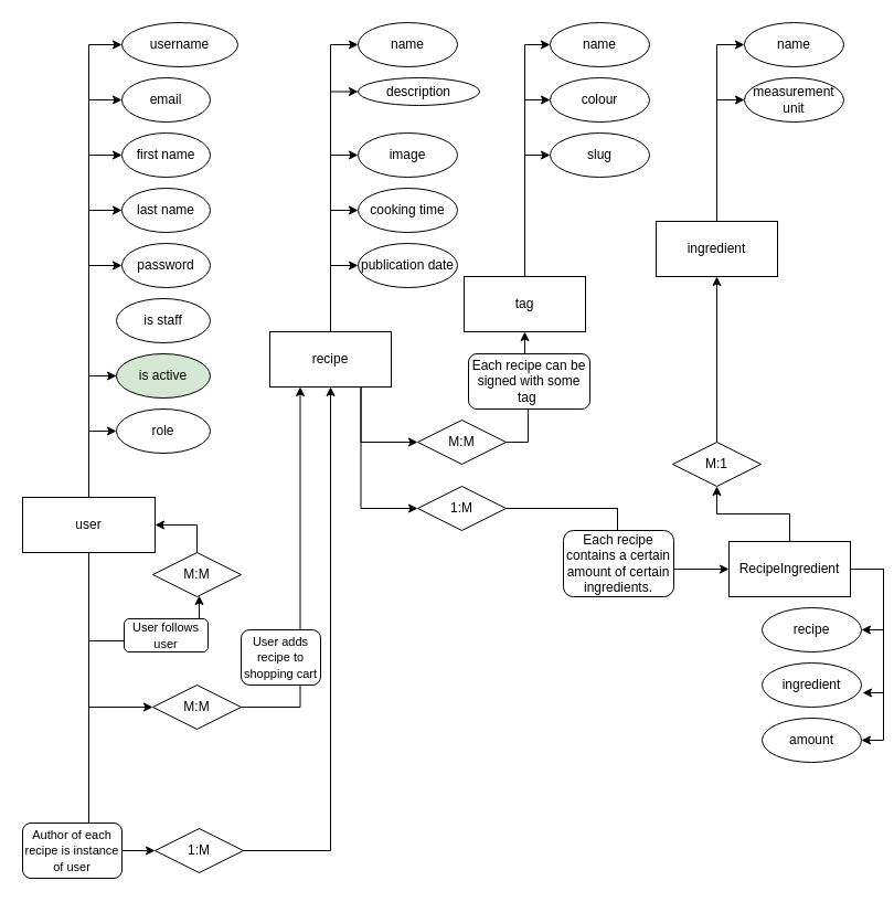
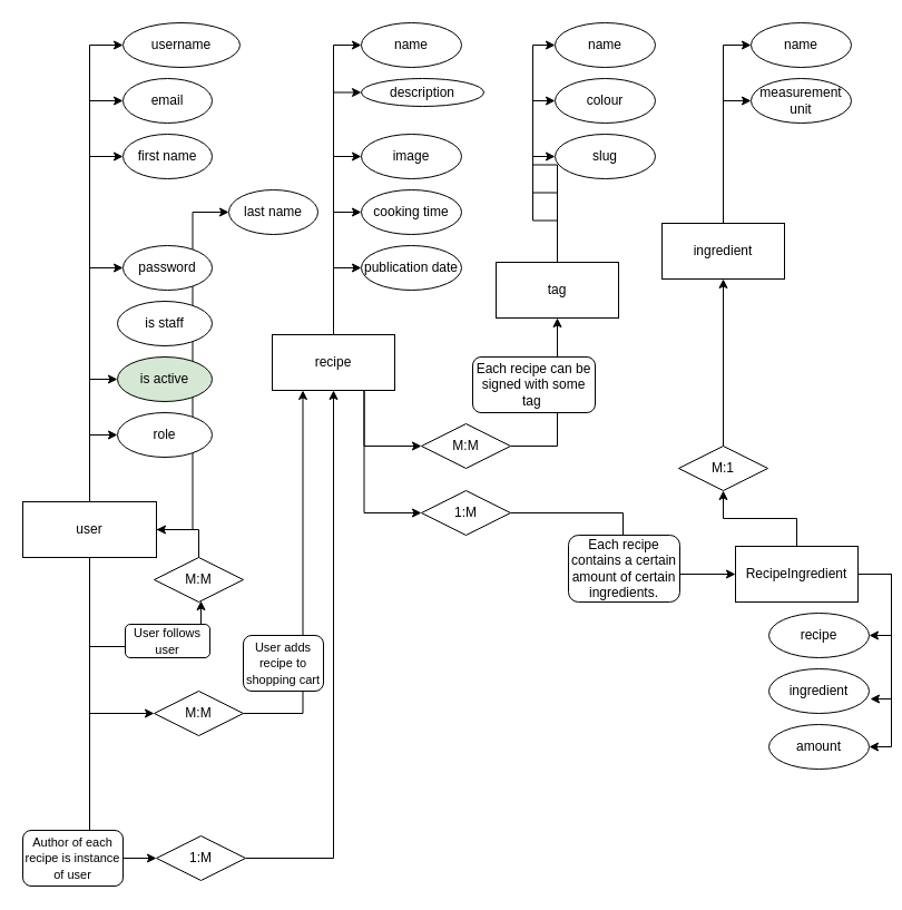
  <mxCell id="0" />
  <mxCell id="1" parent="0" />
  <mxCell id="2" value="" style="edgeStyle=orthogonalEdgeStyle;rounded=0;orthogonalLoop=1;jettySize=auto;html=1;entryX=0;entryY=0.5;entryDx=0;entryDy=0;" edge="1" parent="1" source="12" target="17"><mxGeometry relative="1" as="geometry" /></mxCell>
  <mxCell id="3" style="edgeStyle=orthogonalEdgeStyle;rounded=0;orthogonalLoop=1;jettySize=auto;html=1;entryX=0;entryY=0.5;entryDx=0;entryDy=0;" edge="1" parent="1" source="12" target="16"><mxGeometry relative="1" as="geometry" /></mxCell>
  <mxCell id="4" style="edgeStyle=orthogonalEdgeStyle;rounded=0;orthogonalLoop=1;jettySize=auto;html=1;exitX=0.5;exitY=0;exitDx=0;exitDy=0;entryX=0;entryY=0.5;entryDx=0;entryDy=0;" edge="1" parent="1" source="12" target="15"><mxGeometry relative="1" as="geometry" /></mxCell>
  <mxCell id="5" style="edgeStyle=orthogonalEdgeStyle;rounded=0;orthogonalLoop=1;jettySize=auto;html=1;exitX=0.5;exitY=0;exitDx=0;exitDy=0;entryX=0;entryY=0.5;entryDx=0;entryDy=0;" edge="1" parent="1" source="12" target="13"><mxGeometry relative="1" as="geometry" /></mxCell>
  <mxCell id="6" style="edgeStyle=orthogonalEdgeStyle;rounded=0;orthogonalLoop=1;jettySize=auto;html=1;exitX=0.5;exitY=0;exitDx=0;exitDy=0;entryX=0;entryY=0.5;entryDx=0;entryDy=0;" edge="1" parent="1" source="12" target="14"><mxGeometry relative="1" as="geometry" /></mxCell>
  <mxCell id="7" style="edgeStyle=orthogonalEdgeStyle;rounded=0;orthogonalLoop=1;jettySize=auto;html=1;exitX=0.5;exitY=0;exitDx=0;exitDy=0;entryX=0;entryY=0.5;entryDx=0;entryDy=0;" edge="1" parent="1" source="12" target="20"><mxGeometry relative="1" as="geometry" /></mxCell>
  <mxCell id="8" style="edgeStyle=orthogonalEdgeStyle;rounded=0;orthogonalLoop=1;jettySize=auto;html=1;exitX=0.5;exitY=0;exitDx=0;exitDy=0;entryX=0;entryY=0.5;entryDx=0;entryDy=0;" edge="1" parent="1" source="12" target="19"><mxGeometry relative="1" as="geometry" /></mxCell>
  <mxCell id="9" style="edgeStyle=orthogonalEdgeStyle;rounded=0;orthogonalLoop=1;jettySize=auto;html=1;exitX=0.5;exitY=1;exitDx=0;exitDy=0;entryX=0;entryY=0.5;entryDx=0;entryDy=0;" edge="1" parent="1" source="12" target="61"><mxGeometry relative="1" as="geometry" /></mxCell>
  <mxCell id="10" style="edgeStyle=orthogonalEdgeStyle;rounded=0;orthogonalLoop=1;jettySize=auto;html=1;exitX=0.5;exitY=1;exitDx=0;exitDy=0;" edge="1" parent="1" source="12" target="63"><mxGeometry relative="1" as="geometry"><Array as="points"><mxPoint x="80" y="580" /><mxPoint x="180" y="580" /></Array></mxGeometry></mxCell>
  <mxCell id="11" style="edgeStyle=orthogonalEdgeStyle;rounded=0;orthogonalLoop=1;jettySize=auto;html=1;exitX=0.5;exitY=1;exitDx=0;exitDy=0;entryX=0;entryY=0.5;entryDx=0;entryDy=0;" edge="1" parent="1" source="12" target="67"><mxGeometry relative="1" as="geometry" /></mxCell>
  <mxCell id="12" value="user" style="rounded=0;whiteSpace=wrap;html=1;" vertex="1" parent="1"><mxGeometry x="20" y="450" width="120" height="50" as="geometry" /></mxCell>
  <mxCell id="13" value="email" style="ellipse;whiteSpace=wrap;html=1;" vertex="1" parent="1"><mxGeometry x="110" y="70" width="80" height="40" as="geometry" /></mxCell>
  <mxCell id="14" value="username" style="ellipse;whiteSpace=wrap;html=1;" vertex="1" parent="1"><mxGeometry x="110" y="20" width="105" height="40" as="geometry" /></mxCell>
  <mxCell id="15" value="first name" style="ellipse;whiteSpace=wrap;html=1;" vertex="1" parent="1"><mxGeometry x="110" y="120" width="80" height="40" as="geometry" /></mxCell>
- <mxCell id="16" value="last name" style="ellipse;whiteSpace=wrap;html=1;" vertex="1" parent="1"><mxGeometry x="110" y="170" width="80" height="40" as="geometry" /></mxCell>
+ <mxCell id="16" value="last name" style="ellipse;whiteSpace=wrap;html=1;" vertex="1" parent="1"><mxGeometry x="205" y="170" width="80" height="40" as="geometry" /></mxCell>
  <mxCell id="17" value="password" style="ellipse;whiteSpace=wrap;html=1;" vertex="1" parent="1"><mxGeometry x="110" y="220" width="80" height="40" as="geometry" /></mxCell>
  <mxCell id="18" value="is staff" style="ellipse;whiteSpace=wrap;html=1;" vertex="1" parent="1"><mxGeometry x="105" y="270" width="85" height="40" as="geometry" /></mxCell>
  <mxCell id="19" value="is active" style="ellipse;whiteSpace=wrap;html=1;fillColor=#d5e8d4;" vertex="1" parent="1"><mxGeometry x="105" y="320" width="85" height="40" as="geometry" /></mxCell>
  <mxCell id="20" value="role" style="ellipse;whiteSpace=wrap;html=1;" vertex="1" parent="1"><mxGeometry x="105" y="370" width="85" height="40" as="geometry" /></mxCell>
  <mxCell id="21" style="edgeStyle=orthogonalEdgeStyle;rounded=0;orthogonalLoop=1;jettySize=auto;html=1;exitX=0.5;exitY=0;exitDx=0;exitDy=0;entryX=0;entryY=0.5;entryDx=0;entryDy=0;" edge="1" parent="1" source="28" target="33"><mxGeometry relative="1" as="geometry" /></mxCell>
  <mxCell id="22" style="edgeStyle=orthogonalEdgeStyle;rounded=0;orthogonalLoop=1;jettySize=auto;html=1;exitX=0.5;exitY=0;exitDx=0;exitDy=0;entryX=0;entryY=0.5;entryDx=0;entryDy=0;" edge="1" parent="1" source="28" target="32"><mxGeometry relative="1" as="geometry" /></mxCell>
  <mxCell id="23" style="edgeStyle=orthogonalEdgeStyle;rounded=0;orthogonalLoop=1;jettySize=auto;html=1;exitX=0.5;exitY=0;exitDx=0;exitDy=0;entryX=0;entryY=0.5;entryDx=0;entryDy=0;" edge="1" parent="1" source="28" target="31"><mxGeometry relative="1" as="geometry" /></mxCell>
  <mxCell id="24" style="edgeStyle=orthogonalEdgeStyle;rounded=0;orthogonalLoop=1;jettySize=auto;html=1;exitX=0.5;exitY=0;exitDx=0;exitDy=0;entryX=0;entryY=0.5;entryDx=0;entryDy=0;" edge="1" parent="1" source="28" target="30"><mxGeometry relative="1" as="geometry" /></mxCell>
  <mxCell id="25" style="edgeStyle=orthogonalEdgeStyle;rounded=0;orthogonalLoop=1;jettySize=auto;html=1;exitX=0.5;exitY=0;exitDx=0;exitDy=0;entryX=0;entryY=0.5;entryDx=0;entryDy=0;" edge="1" parent="1" source="28" target="29"><mxGeometry relative="1" as="geometry" /></mxCell>
  <mxCell id="26" style="edgeStyle=orthogonalEdgeStyle;rounded=0;orthogonalLoop=1;jettySize=auto;html=1;exitX=0.75;exitY=1;exitDx=0;exitDy=0;entryX=0;entryY=0.5;entryDx=0;entryDy=0;" edge="1" parent="1" source="28" target="49"><mxGeometry relative="1" as="geometry" /></mxCell>
  <mxCell id="27" style="edgeStyle=orthogonalEdgeStyle;rounded=0;orthogonalLoop=1;jettySize=auto;html=1;exitX=0.75;exitY=1;exitDx=0;exitDy=0;entryX=0;entryY=0.5;entryDx=0;entryDy=0;" edge="1" parent="1" source="28" target="47"><mxGeometry relative="1" as="geometry" /></mxCell>
  <mxCell id="28" value="recipe" style="rounded=0;whiteSpace=wrap;html=1;" vertex="1" parent="1"><mxGeometry x="244" y="300" width="110" height="50" as="geometry" /></mxCell>
  <mxCell id="29" value="name" style="ellipse;whiteSpace=wrap;html=1;" vertex="1" parent="1"><mxGeometry x="324" y="20" width="90" height="40" as="geometry" /></mxCell>
  <mxCell id="30" value="description" style="ellipse;whiteSpace=wrap;html=1;" vertex="1" parent="1"><mxGeometry x="324" y="70" width="110" height="25" as="geometry" /></mxCell>
  <mxCell id="31" value="image" style="ellipse;whiteSpace=wrap;html=1;" vertex="1" parent="1"><mxGeometry x="324" y="120" width="90" height="40" as="geometry" /></mxCell>
  <mxCell id="32" value="cooking time" style="ellipse;whiteSpace=wrap;html=1;" vertex="1" parent="1"><mxGeometry x="324" y="170" width="90" height="40" as="geometry" /></mxCell>
  <mxCell id="33" value="publication date" style="ellipse;whiteSpace=wrap;html=1;" vertex="1" parent="1"><mxGeometry x="324" y="220" width="90" height="40" as="geometry" /></mxCell>
  <mxCell id="34" style="edgeStyle=orthogonalEdgeStyle;rounded=0;orthogonalLoop=1;jettySize=auto;html=1;exitX=0.5;exitY=0;exitDx=0;exitDy=0;entryX=0;entryY=0.5;entryDx=0;entryDy=0;" edge="1" parent="1" source="36" target="38"><mxGeometry relative="1" as="geometry" /></mxCell>
  <mxCell id="35" style="edgeStyle=orthogonalEdgeStyle;rounded=0;orthogonalLoop=1;jettySize=auto;html=1;exitX=0.5;exitY=0;exitDx=0;exitDy=0;entryX=0;entryY=0.5;entryDx=0;entryDy=0;" edge="1" parent="1" source="36" target="37"><mxGeometry relative="1" as="geometry" /></mxCell>
  <mxCell id="36" value="ingredient" style="rounded=0;whiteSpace=wrap;html=1;" vertex="1" parent="1"><mxGeometry x="594" y="200" width="110" height="50" as="geometry" /></mxCell>
  <mxCell id="37" value="name" style="ellipse;whiteSpace=wrap;html=1;" vertex="1" parent="1"><mxGeometry x="674" y="20" width="90" height="40" as="geometry" /></mxCell>
  <mxCell id="38" value="measurement unit" style="ellipse;whiteSpace=wrap;html=1;" vertex="1" parent="1"><mxGeometry x="674" y="70" width="90" height="40" as="geometry" /></mxCell>
  <mxCell id="39" style="edgeStyle=orthogonalEdgeStyle;rounded=0;orthogonalLoop=1;jettySize=auto;html=1;exitX=0.5;exitY=0;exitDx=0;exitDy=0;entryX=0;entryY=0.5;entryDx=0;entryDy=0;" edge="1" parent="1" source="42" target="45"><mxGeometry relative="1" as="geometry" /></mxCell>
  <mxCell id="40" style="edgeStyle=orthogonalEdgeStyle;rounded=0;orthogonalLoop=1;jettySize=auto;html=1;exitX=0.5;exitY=0;exitDx=0;exitDy=0;entryX=0;entryY=0.5;entryDx=0;entryDy=0;" edge="1" parent="1" source="42" target="44"><mxGeometry relative="1" as="geometry" /></mxCell>
  <mxCell id="41" style="edgeStyle=orthogonalEdgeStyle;rounded=0;orthogonalLoop=1;jettySize=auto;html=1;exitX=0.5;exitY=0;exitDx=0;exitDy=0;entryX=0;entryY=0.5;entryDx=0;entryDy=0;" edge="1" parent="1" source="42" target="43"><mxGeometry relative="1" as="geometry" /></mxCell>
- <mxCell id="42" value="tag" style="rounded=0;whiteSpace=wrap;html=1;" vertex="1" parent="1"><mxGeometry x="420" y="250" width="110" height="50" as="geometry" /></mxCell>
+ <mxCell id="42" value="tag" style="rounded=0;whiteSpace=wrap;html=1;" vertex="1" parent="1"><mxGeometry x="445" y="235" width="110" height="50" as="geometry" /></mxCell>
  <mxCell id="43" value="name" style="ellipse;whiteSpace=wrap;html=1;" vertex="1" parent="1"><mxGeometry x="498" y="20" width="90" height="40" as="geometry" /></mxCell>
  <mxCell id="44" value="colour" style="ellipse;whiteSpace=wrap;html=1;" vertex="1" parent="1"><mxGeometry x="498" y="70" width="90" height="40" as="geometry" /></mxCell>
  <mxCell id="45" value="slug" style="ellipse;whiteSpace=wrap;html=1;" vertex="1" parent="1"><mxGeometry x="498" y="120" width="90" height="40" as="geometry" /></mxCell>
  <mxCell id="46" style="edgeStyle=orthogonalEdgeStyle;rounded=0;orthogonalLoop=1;jettySize=auto;html=1;exitX=1;exitY=0.5;exitDx=0;exitDy=0;entryX=0;entryY=0.5;entryDx=0;entryDy=0;" edge="1" parent="1" source="47" target="54"><mxGeometry relative="1" as="geometry" /></mxCell>
  <mxCell id="47" value="1:M" style="rhombus;whiteSpace=wrap;html=1;" vertex="1" parent="1"><mxGeometry x="378" y="440" width="80" height="40" as="geometry" /></mxCell>
  <mxCell id="48" style="edgeStyle=orthogonalEdgeStyle;rounded=0;orthogonalLoop=1;jettySize=auto;html=1;exitX=1;exitY=0.5;exitDx=0;exitDy=0;entryX=0.5;entryY=1;entryDx=0;entryDy=0;" edge="1" parent="1" source="49" target="42"><mxGeometry relative="1" as="geometry" /></mxCell>
  <mxCell id="49" value="M:M" style="rhombus;whiteSpace=wrap;html=1;" vertex="1" parent="1"><mxGeometry x="378" y="380" width="80" height="40" as="geometry" /></mxCell>
  <mxCell id="50" style="edgeStyle=orthogonalEdgeStyle;rounded=0;orthogonalLoop=1;jettySize=auto;html=1;exitX=1;exitY=0.5;exitDx=0;exitDy=0;entryX=1;entryY=0.5;entryDx=0;entryDy=0;" edge="1" parent="1" source="54" target="55"><mxGeometry relative="1" as="geometry" /></mxCell>
  <mxCell id="51" style="edgeStyle=orthogonalEdgeStyle;rounded=0;orthogonalLoop=1;jettySize=auto;html=1;exitX=1;exitY=0.5;exitDx=0;exitDy=0;entryX=1.011;entryY=0.675;entryDx=0;entryDy=0;entryPerimeter=0;" edge="1" parent="1" source="54" target="56"><mxGeometry relative="1" as="geometry" /></mxCell>
  <mxCell id="52" style="edgeStyle=orthogonalEdgeStyle;rounded=0;orthogonalLoop=1;jettySize=auto;html=1;exitX=1;exitY=0.5;exitDx=0;exitDy=0;entryX=1;entryY=0.5;entryDx=0;entryDy=0;" edge="1" parent="1" source="54" target="57"><mxGeometry relative="1" as="geometry" /></mxCell>
  <mxCell id="53" style="edgeStyle=orthogonalEdgeStyle;rounded=0;orthogonalLoop=1;jettySize=auto;html=1;exitX=0.5;exitY=0;exitDx=0;exitDy=0;entryX=0.5;entryY=1;entryDx=0;entryDy=0;" edge="1" parent="1" source="54" target="59"><mxGeometry relative="1" as="geometry" /></mxCell>
  <mxCell id="54" value="RecipeIngredient" style="rounded=0;whiteSpace=wrap;html=1;" vertex="1" parent="1"><mxGeometry x="660" y="490" width="110" height="50" as="geometry" /></mxCell>
  <mxCell id="55" value="recipe" style="ellipse;whiteSpace=wrap;html=1;" vertex="1" parent="1"><mxGeometry x="690" y="550" width="90" height="40" as="geometry" /></mxCell>
  <mxCell id="56" value="ingredient" style="ellipse;whiteSpace=wrap;html=1;" vertex="1" parent="1"><mxGeometry x="690" y="600" width="90" height="40" as="geometry" /></mxCell>
  <mxCell id="57" value="amount" style="ellipse;whiteSpace=wrap;html=1;" vertex="1" parent="1"><mxGeometry x="690" y="650" width="90" height="40" as="geometry" /></mxCell>
  <mxCell id="58" style="edgeStyle=orthogonalEdgeStyle;rounded=0;orthogonalLoop=1;jettySize=auto;html=1;exitX=0.5;exitY=0;exitDx=0;exitDy=0;entryX=0.5;entryY=1;entryDx=0;entryDy=0;" edge="1" parent="1" source="59" target="36"><mxGeometry relative="1" as="geometry" /></mxCell>
  <mxCell id="59" value="M:1" style="rhombus;whiteSpace=wrap;html=1;" vertex="1" parent="1"><mxGeometry x="609" y="400" width="80" height="40" as="geometry" /></mxCell>
  <mxCell id="60" style="edgeStyle=orthogonalEdgeStyle;rounded=0;orthogonalLoop=1;jettySize=auto;html=1;exitX=1;exitY=0.5;exitDx=0;exitDy=0;entryX=0.5;entryY=1;entryDx=0;entryDy=0;" edge="1" parent="1" source="61" target="28"><mxGeometry relative="1" as="geometry" /></mxCell>
  <mxCell id="61" value="1:M" style="rhombus;whiteSpace=wrap;html=1;" vertex="1" parent="1"><mxGeometry x="140" y="750" width="80" height="40" as="geometry" /></mxCell>
  <mxCell id="62" style="edgeStyle=orthogonalEdgeStyle;rounded=0;orthogonalLoop=1;jettySize=auto;html=1;exitX=0.5;exitY=0;exitDx=0;exitDy=0;entryX=1;entryY=0.5;entryDx=0;entryDy=0;" edge="1" parent="1" source="63" target="12"><mxGeometry relative="1" as="geometry" /></mxCell>
  <mxCell id="63" value="M:M" style="rhombus;whiteSpace=wrap;html=1;" vertex="1" parent="1"><mxGeometry x="138" y="500" width="80" height="40" as="geometry" /></mxCell>
  <mxCell id="64" value="&lt;span style=&quot;font-size: 11px ; background-color: rgb(255 , 255 , 255)&quot;&gt;Author of each recipe is instance of user&lt;/span&gt;" style="rounded=1;whiteSpace=wrap;html=1;" vertex="1" parent="1"><mxGeometry x="20" y="745" width="90" height="50" as="geometry" /></mxCell>
  <mxCell id="65" value="&lt;span style=&quot;font-size: 11px ; background-color: rgb(255 , 255 , 255)&quot;&gt;User follows user&lt;/span&gt;" style="rounded=1;whiteSpace=wrap;html=1;" vertex="1" parent="1"><mxGeometry x="112" y="560" width="76" height="30" as="geometry" /></mxCell>
  <mxCell id="66" style="edgeStyle=orthogonalEdgeStyle;rounded=0;orthogonalLoop=1;jettySize=auto;html=1;exitX=1;exitY=0.5;exitDx=0;exitDy=0;entryX=0.25;entryY=1;entryDx=0;entryDy=0;" edge="1" parent="1" source="67" target="28"><mxGeometry relative="1" as="geometry" /></mxCell>
  <mxCell id="67" value="M:M" style="rhombus;whiteSpace=wrap;html=1;" vertex="1" parent="1"><mxGeometry x="138" y="620" width="80" height="40" as="geometry" /></mxCell>
  <mxCell id="68" value="&lt;span style=&quot;font-size: 11px ; background-color: rgb(255 , 255 , 255)&quot;&gt;User adds recipe to shopping cart&lt;/span&gt;" style="rounded=1;whiteSpace=wrap;html=1;" vertex="1" parent="1"><mxGeometry x="218" y="570" width="72" height="50" as="geometry" /></mxCell>
  <mxCell id="69" value="Each recipe can be signed with some tag&amp;nbsp;" style="rounded=1;whiteSpace=wrap;html=1;" vertex="1" parent="1"><mxGeometry x="424" y="320" width="110" height="50" as="geometry" /></mxCell>
  <mxCell id="70" value="Each recipe contains a certain amount of certain ingredients." style="rounded=1;whiteSpace=wrap;html=1;" vertex="1" parent="1"><mxGeometry x="510" y="480" width="100" height="60" as="geometry" /></mxCell>
